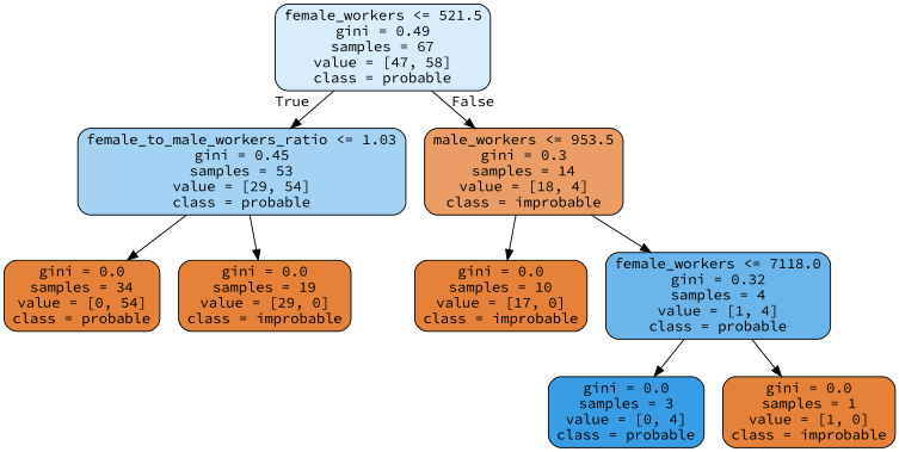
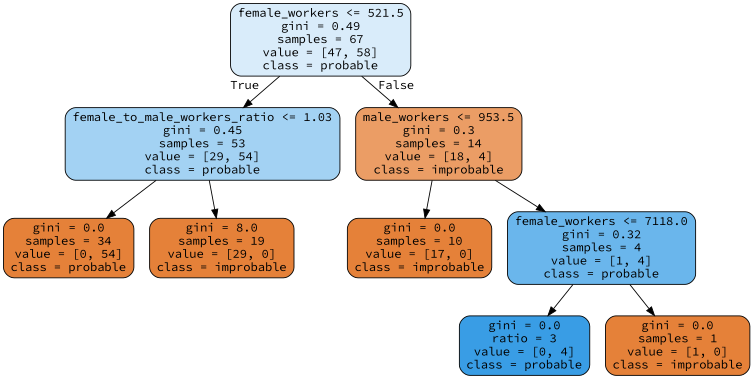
  digraph {
    fontname="Source Code Pro"
    node [color=black fillcolor="#e58139" fontname="Source Code Pro" shape=box style="filled, rounded"]
    edge [fontname="Source Code Pro"]
    n1 [fillcolor="#d9ecfa" label="female_workers <= 521.5\ngini = 0.49\nsamples = 67\nvalue = [47, 58]\nclass = probable"]
    n2 [fillcolor="#a3d2f3" label="female_to_male_workers_ratio <= 1.03\ngini = 0.45\nsamples = 53\nvalue = [29, 54]\nclass = probable"]
    n3 [fillcolor="#eb9d65" label="male_workers <= 953.5\ngini = 0.3\nsamples = 14\nvalue = [18, 4]\nclass = improbable"]
    n4 [label="gini = 0.0\nsamples = 34\nvalue = [0, 54]\nclass = probable"]
-   n5 [label="gini = 0.0\nsamples = 19\nvalue = [29, 0]\nclass = improbable"]
+   n5 [label="gini = 8.0\nsamples = 19\nvalue = [29, 0]\nclass = improbable"]
    n6 [label="gini = 0.0\nsamples = 10\nvalue = [17, 0]\nclass = improbable"]
    n7 [fillcolor="#6ab6ec" label="female_workers <= 7118.0\ngini = 0.32\nsamples = 4\nvalue = [1, 4]\nclass = probable"]
-   n8 [fillcolor="#399de5" label="gini = 0.0\nsamples = 3\nvalue = [0, 4]\nclass = probable"]
+   n8 [fillcolor="#399de5" label="gini = 0.0\nratio = 3\nvalue = [0, 4]\nclass = probable"]
    n9 [label="gini = 0.0\nsamples = 1\nvalue = [1, 0]\nclass = improbable"]
    n1 -> n2 [headlabel=True labelangle=45 labeldistance=2.5]
    n1 -> n3 [headlabel=False labelangle=-45 labeldistance=2.5]
    n2 -> n4
    n2 -> n5
    n3 -> n6
    n3 -> n7
    n7 -> n8
    n7 -> n9
  }
